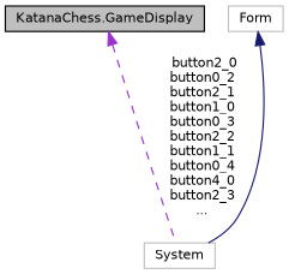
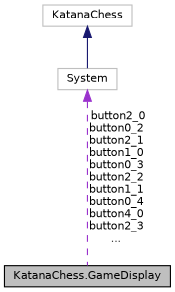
  digraph {
    node [color=grey75 fillcolor=white fontname=Helvetica fontsize=10 shape=record style=filled]
    edge [dir=back fontname=Helvetica fontsize=10 labelfontname=Helvetica labelfontsize=10]
    n1 [color=black fillcolor=grey75 fontcolor=black height=0.2 label="KatanaChess.GameDisplay" width=0.4]
-   n2 [height=0.2 label=Form width=0.4]
+   n2 [height=0.2 label=KatanaChess width=0.4]
    n3 [height=0.2 label=System width=0.4]
    n2 -> n3 [color=midnightblue style=solid]
-   n1 -> n3 [color=darkorchid3 label=" button2_0\nbutton0_2\nbutton2_1\nbutton1_0\nbutton0_3\nbutton2_2\nbutton1_1\nbutton0_4\nbutton4_0\nbutton2_3\n..." style=dashed]
+   n3 -> n1 [color=darkorchid3 label=" button2_0\nbutton0_2\nbutton2_1\nbutton1_0\nbutton0_3\nbutton2_2\nbutton1_1\nbutton0_4\nbutton4_0\nbutton2_3\n..." style=dashed]
  }
